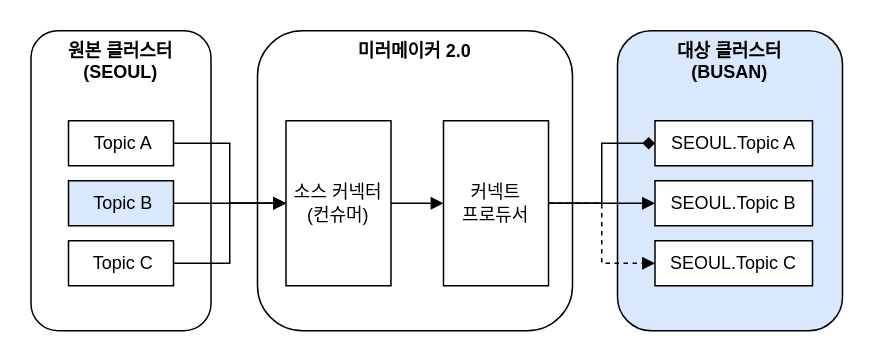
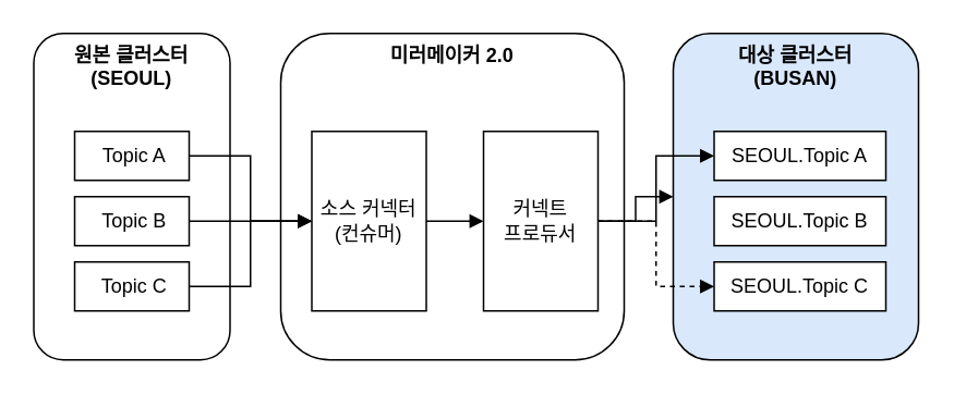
  <mxCell id="0" />
  <mxCell id="1" parent="0" />
  <mxCell id="2" value="미러메이커 2.0" style="rounded=1;whiteSpace=wrap;html=1;verticalAlign=top;fontStyle=1" vertex="1" parent="1"><mxGeometry x="171" y="20" width="210" height="200" as="geometry" /></mxCell>
  <mxCell id="3" value="원본 클러스터&lt;div&gt;(SEOUL)&lt;/div&gt;" style="rounded=1;whiteSpace=wrap;html=1;verticalAlign=top;fontStyle=1" vertex="1" parent="1"><mxGeometry x="20" y="20" width="120" height="200" as="geometry" /></mxCell>
  <mxCell id="4" style="edgeStyle=orthogonalEdgeStyle;rounded=0;orthogonalLoop=1;jettySize=auto;html=1;entryX=0;entryY=0.5;entryDx=0;entryDy=0;endArrow=block;endFill=1;" edge="1" parent="1" source="5" target="19"><mxGeometry relative="1" as="geometry" /></mxCell>
  <mxCell id="5" value="소스 커넥터&lt;div&gt;(컨슈머)&lt;/div&gt;" style="rounded=0;whiteSpace=wrap;html=1;" vertex="1" parent="1"><mxGeometry x="190" y="80" width="70" height="110" as="geometry" /></mxCell>
  <mxCell id="6" style="edgeStyle=orthogonalEdgeStyle;rounded=0;orthogonalLoop=1;jettySize=auto;html=1;endArrow=block;endFill=1;" edge="1" parent="1" source="7" target="5"><mxGeometry relative="1" as="geometry" /></mxCell>
  <mxCell id="7" value="&amp;nbsp;Topic A" style="rounded=0;whiteSpace=wrap;html=1;" vertex="1" parent="1"><mxGeometry x="45" y="80" width="70" height="30" as="geometry" /></mxCell>
  <mxCell id="8" style="edgeStyle=orthogonalEdgeStyle;rounded=0;orthogonalLoop=1;jettySize=auto;html=1;entryX=0;entryY=0.5;entryDx=0;entryDy=0;endArrow=block;endFill=1;" edge="1" parent="1" source="9" target="5"><mxGeometry relative="1" as="geometry" /></mxCell>
- <mxCell id="9" value="&amp;nbsp;Topic B" style="rounded=0;whiteSpace=wrap;html=1;fillColor=#dae8fc;" vertex="1" parent="1"><mxGeometry x="45" y="120" width="70" height="30" as="geometry" /></mxCell>
+ <mxCell id="9" value="&amp;nbsp;Topic B" style="rounded=0;whiteSpace=wrap;html=1;" vertex="1" parent="1"><mxGeometry x="45" y="120" width="70" height="30" as="geometry" /></mxCell>
  <mxCell id="10" style="edgeStyle=orthogonalEdgeStyle;rounded=0;orthogonalLoop=1;jettySize=auto;html=1;endArrow=block;endFill=1;" edge="1" parent="1" source="11" target="5"><mxGeometry relative="1" as="geometry" /></mxCell>
  <mxCell id="11" value="&amp;nbsp;Topic C" style="rounded=0;whiteSpace=wrap;html=1;" vertex="1" parent="1"><mxGeometry x="45" y="160" width="70" height="30" as="geometry" /></mxCell>
  <mxCell id="12" value="대상 클러스터&lt;div&gt;(BUSAN)&lt;/div&gt;" style="rounded=1;whiteSpace=wrap;html=1;verticalAlign=top;fontStyle=1;fillColor=#dae8fc;" vertex="1" parent="1"><mxGeometry x="411" y="20" width="150" height="200" as="geometry" /></mxCell>
  <mxCell id="13" value="SEOUL.Topic A" style="rounded=0;whiteSpace=wrap;html=1;" vertex="1" parent="1"><mxGeometry x="436" y="80" width="105" height="30" as="geometry" /></mxCell>
  <mxCell id="14" value="SEOUL.Topic B" style="rounded=0;whiteSpace=wrap;html=1;" vertex="1" parent="1"><mxGeometry x="436" y="120" width="105" height="30" as="geometry" /></mxCell>
  <mxCell id="15" value="SEOUL.Topic C" style="rounded=0;whiteSpace=wrap;html=1;" vertex="1" parent="1"><mxGeometry x="436" y="160" width="105" height="30" as="geometry" /></mxCell>
- <mxCell id="16" style="edgeStyle=orthogonalEdgeStyle;rounded=0;orthogonalLoop=1;jettySize=auto;html=1;entryX=0;entryY=0.5;entryDx=0;entryDy=0;endArrow=block;endFill=1;" edge="1" parent="1" source="19" target="14"><mxGeometry relative="1" as="geometry" /></mxCell>
- <mxCell id="17" style="edgeStyle=orthogonalEdgeStyle;rounded=0;orthogonalLoop=1;jettySize=auto;html=1;entryX=0;entryY=0.5;entryDx=0;entryDy=0;endArrow=diamond;endFill=1;" edge="1" parent="1" source="19" target="13"><mxGeometry relative="1" as="geometry" /></mxCell>
+ <mxCell id="16" style="edgeStyle=orthogonalEdgeStyle;rounded=0;orthogonalLoop=1;jettySize=auto;html=1;endArrow=block;endFill=1;" edge="1" parent="1" source="19" target="12"><mxGeometry relative="1" as="geometry" /></mxCell>
+ <mxCell id="17" style="edgeStyle=orthogonalEdgeStyle;rounded=0;orthogonalLoop=1;jettySize=auto;html=1;entryX=0;entryY=0.5;entryDx=0;entryDy=0;endArrow=block;endFill=1;" edge="1" parent="1" source="19" target="13"><mxGeometry relative="1" as="geometry" /></mxCell>
  <mxCell id="18" style="edgeStyle=orthogonalEdgeStyle;rounded=0;orthogonalLoop=1;jettySize=auto;html=1;entryX=0;entryY=0.5;entryDx=0;entryDy=0;endArrow=block;endFill=1;dashed=1;" edge="1" parent="1" source="19" target="15"><mxGeometry relative="1" as="geometry" /></mxCell>
  <mxCell id="19" value="커넥트&lt;div&gt;프로듀서&lt;/div&gt;" style="rounded=0;whiteSpace=wrap;html=1;" vertex="1" parent="1"><mxGeometry x="295" y="80" width="70" height="110" as="geometry" /></mxCell>
